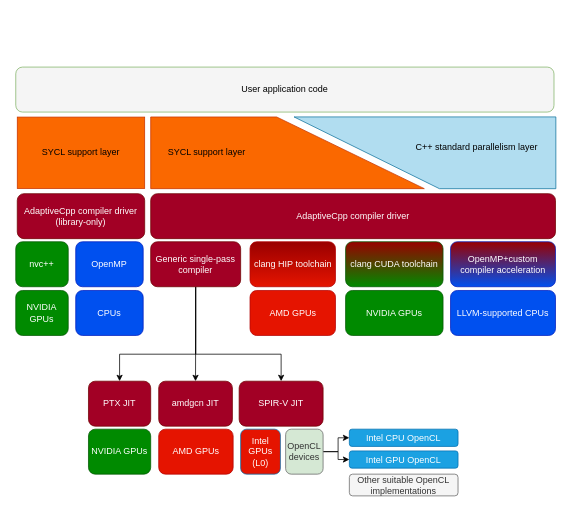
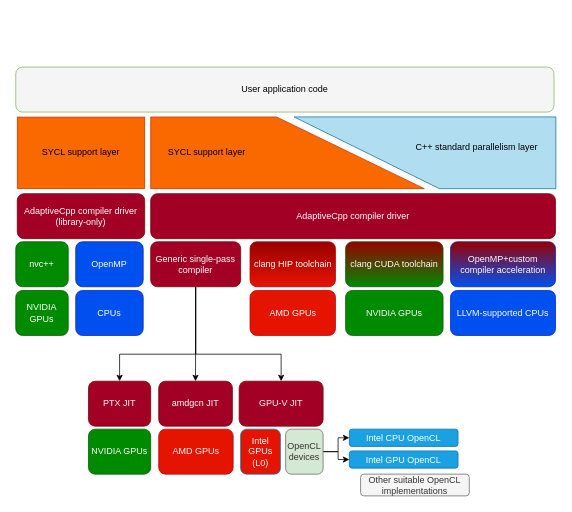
  <mxCell id="0" />
  <mxCell id="1" parent="0" />
  <mxCell id="2" value="" style="shape=manualInput;whiteSpace=wrap;html=1;rotation=90;size=197;fillColor=#fa6800;fontColor=#000000;strokeColor=#C73500;" parent="1" vertex="1"><mxGeometry x="334.7" y="20.84" width="95.62" height="365" as="geometry" /></mxCell>
  <mxCell id="3" value="" style="shape=manualInput;whiteSpace=wrap;html=1;rotation=-90;size=194;fillColor=#b1ddf0;strokeColor=#10739e;" parent="1" vertex="1"><mxGeometry x="517.97" y="28.71" width="95.74" height="349.26" as="geometry" /></mxCell>
  <mxCell id="4" value="SYCL support layer" style="text;html=1;strokeColor=none;fillColor=none;align=center;verticalAlign=middle;whiteSpace=wrap;rounded=0;" parent="1" vertex="1"><mxGeometry x="219.99" y="188.34" width="110.01" height="30" as="geometry" /></mxCell>
  <mxCell id="5" value="C++ standard parallelism layer" style="text;html=1;strokeColor=none;fillColor=none;align=center;verticalAlign=middle;whiteSpace=wrap;rounded=0;" parent="1" vertex="1"><mxGeometry x="550" y="180.87" width="170" height="30" as="geometry" /></mxCell>
  <mxCell id="6" value="AdaptiveCpp compiler driver" style="rounded=1;whiteSpace=wrap;html=1;fillColor=#a20025;fontColor=#ffffff;strokeColor=#6F0000;" parent="1" vertex="1"><mxGeometry x="200" y="257.87" width="540" height="60" as="geometry" /></mxCell>
  <mxCell id="7" value="nvc++" style="rounded=1;whiteSpace=wrap;html=1;fillColor=#008a00;fontColor=#ffffff;strokeColor=#005700;" parent="1" vertex="1"><mxGeometry x="20" y="322" width="70" height="60" as="geometry" /></mxCell>
  <mxCell id="8" value="clang CUDA toolchain" style="rounded=1;whiteSpace=wrap;html=1;fillColor=#008a00;fontColor=#ffffff;strokeColor=#005700;gradientColor=#990000;gradientDirection=north;" parent="1" vertex="1"><mxGeometry x="460" y="322" width="130" height="60" as="geometry" /></mxCell>
  <mxCell id="9" value="OpenMP+custom compiler acceleration" style="rounded=1;whiteSpace=wrap;html=1;fillColor=#0050ef;fontColor=#ffffff;strokeColor=#001DBC;gradientColor=#990000;gradientDirection=north;" parent="1" vertex="1"><mxGeometry x="600" y="322" width="140" height="60" as="geometry" /></mxCell>
  <mxCell id="10" value="clang HIP toolchain" style="rounded=1;whiteSpace=wrap;html=1;fillColor=#e51400;fontColor=#ffffff;strokeColor=#B20000;gradientColor=#990000;gradientDirection=north;" parent="1" vertex="1"><mxGeometry x="332.51" y="322" width="114" height="60" as="geometry" /></mxCell>
  <mxCell id="11" style="edgeStyle=orthogonalEdgeStyle;rounded=0;orthogonalLoop=1;jettySize=auto;html=1;entryX=0.5;entryY=0;entryDx=0;entryDy=0;" parent="1" source="14" target="24" edge="1"><mxGeometry relative="1" as="geometry"><mxPoint x="210" y="502" as="targetPoint" /><Array as="points"><mxPoint x="260" y="472" /><mxPoint x="159" y="472" /></Array></mxGeometry></mxCell>
  <mxCell id="12" style="edgeStyle=orthogonalEdgeStyle;rounded=0;orthogonalLoop=1;jettySize=auto;html=1;entryX=0.5;entryY=0;entryDx=0;entryDy=0;" parent="1" source="14" target="26" edge="1"><mxGeometry relative="1" as="geometry"><Array as="points"><mxPoint x="260" y="472" /><mxPoint x="374" y="472" /></Array></mxGeometry></mxCell>
  <mxCell id="13" style="edgeStyle=orthogonalEdgeStyle;rounded=0;orthogonalLoop=1;jettySize=auto;html=1;" parent="1" source="14" target="25" edge="1"><mxGeometry relative="1" as="geometry" /></mxCell>
  <mxCell id="14" value="Generic single-pass compiler" style="rounded=1;whiteSpace=wrap;html=1;fillColor=#a20025;fontColor=#ffffff;strokeColor=#6F0000;" parent="1" vertex="1"><mxGeometry x="200" y="322" width="120" height="60" as="geometry" /></mxCell>
  <mxCell id="15" value="OpenMP" style="rounded=1;whiteSpace=wrap;html=1;fillColor=#0050ef;fontColor=#ffffff;strokeColor=#001DBC;" parent="1" vertex="1"><mxGeometry x="100" y="322" width="90" height="60" as="geometry" /></mxCell>
  <mxCell id="16" value="AdaptiveCpp compiler driver (library-only)" style="rounded=1;whiteSpace=wrap;html=1;fillColor=#a20025;fontColor=#ffffff;strokeColor=#6F0000;" parent="1" vertex="1"><mxGeometry x="22.01" y="257.87" width="169.99" height="60" as="geometry" /></mxCell>
  <mxCell id="17" value="SYCL support layer" style="rounded=0;whiteSpace=wrap;html=1;fillColor=#fa6800;fontColor=#000000;strokeColor=#C73500;" parent="1" vertex="1"><mxGeometry x="22.01" y="155.68" width="169.99" height="95.32" as="geometry" /></mxCell>
  <mxCell id="18" value="NVIDIA GPUs" style="rounded=1;whiteSpace=wrap;html=1;fillColor=#008a00;fontColor=#ffffff;strokeColor=#005700;" parent="1" vertex="1"><mxGeometry x="20" y="387" width="70" height="60" as="geometry" /></mxCell>
  <mxCell id="19" value="CPUs" style="rounded=1;whiteSpace=wrap;html=1;fillColor=#0050ef;fontColor=#ffffff;strokeColor=#001DBC;" parent="1" vertex="1"><mxGeometry x="100" y="387" width="90" height="60" as="geometry" /></mxCell>
  <mxCell id="20" value="NVIDIA GPUs" style="rounded=1;whiteSpace=wrap;html=1;fillColor=#008a00;fontColor=#ffffff;strokeColor=#005700;" parent="1" vertex="1"><mxGeometry x="460" y="387" width="130" height="60" as="geometry" /></mxCell>
  <mxCell id="21" value="LLVM-supported CPUs" style="rounded=1;whiteSpace=wrap;html=1;fillColor=#0050ef;fontColor=#ffffff;strokeColor=#001DBC;" parent="1" vertex="1"><mxGeometry x="600" y="387" width="140" height="60" as="geometry" /></mxCell>
  <mxCell id="22" value="AMD GPUs" style="rounded=1;whiteSpace=wrap;html=1;fillColor=#e51400;fontColor=#ffffff;strokeColor=#B20000;" parent="1" vertex="1"><mxGeometry x="332.51" y="387" width="114" height="60" as="geometry" /></mxCell>
  <mxCell id="23" value="User application code" style="rounded=1;whiteSpace=wrap;html=1;fillColor=#f5f5f5;strokeColor=#82b366;" parent="1" vertex="1"><mxGeometry x="20" y="89" width="717.99" height="60" as="geometry" /></mxCell>
  <mxCell id="24" value="PTX JIT" style="rounded=1;whiteSpace=wrap;html=1;fillColor=#a20025;fontColor=#ffffff;strokeColor=#6F0000;" parent="1" vertex="1"><mxGeometry x="117" y="508" width="83" height="60" as="geometry" /></mxCell>
  <mxCell id="25" value="amdgcn JIT" style="rounded=1;whiteSpace=wrap;html=1;fillColor=#a20025;fontColor=#ffffff;strokeColor=#6F0000;" parent="1" vertex="1"><mxGeometry x="210.7" y="508" width="98.3" height="60" as="geometry" /></mxCell>
- <mxCell id="26" value="SPIR-V JIT" style="rounded=1;whiteSpace=wrap;html=1;fillColor=#a20025;fontColor=#ffffff;strokeColor=#6F0000;" parent="1" vertex="1"><mxGeometry x="318" y="508" width="112" height="60" as="geometry" /></mxCell>
+ <mxCell id="26" value="GPU-V JIT" style="rounded=1;whiteSpace=wrap;html=1;fillColor=#a20025;fontColor=#ffffff;strokeColor=#6F0000;" parent="1" vertex="1"><mxGeometry x="318" y="508" width="112" height="60" as="geometry" /></mxCell>
  <mxCell id="27" value="NVIDIA GPUs" style="rounded=1;whiteSpace=wrap;html=1;fillColor=#008a00;fontColor=#ffffff;strokeColor=#005700;" parent="1" vertex="1"><mxGeometry x="117" y="572" width="83" height="60" as="geometry" /></mxCell>
  <mxCell id="28" value="AMD GPUs" style="rounded=1;whiteSpace=wrap;html=1;fillColor=#e51400;fontColor=#ffffff;strokeColor=#B20000;" parent="1" vertex="1"><mxGeometry x="210.7" y="572" width="99.3" height="60" as="geometry" /></mxCell>
  <mxCell id="29" value="Intel GPUs (L0)" style="rounded=1;whiteSpace=wrap;html=1;fillColor=#e51400;fontColor=#ffffff;strokeColor=#006EAF;" parent="1" vertex="1"><mxGeometry x="320" y="572" width="53" height="60" as="geometry" /></mxCell>
  <mxCell id="30" style="edgeStyle=orthogonalEdgeStyle;rounded=0;orthogonalLoop=1;jettySize=auto;html=1;" parent="1" source="32" target="33" edge="1"><mxGeometry relative="1" as="geometry" /></mxCell>
  <mxCell id="31" style="edgeStyle=orthogonalEdgeStyle;rounded=0;orthogonalLoop=1;jettySize=auto;html=1;" parent="1" source="32" target="34" edge="1"><mxGeometry relative="1" as="geometry" /></mxCell>
  <mxCell id="32" value="OpenCL devices" style="rounded=1;whiteSpace=wrap;html=1;fillColor=#d5e8d4;strokeColor=#666666;fontColor=#333333;" parent="1" vertex="1"><mxGeometry x="380" y="572" width="50" height="60" as="geometry" /></mxCell>
  <mxCell id="33" value="Intel CPU OpenCL" style="rounded=1;whiteSpace=wrap;html=1;fillColor=#1ba1e2;fontColor=#ffffff;strokeColor=#006EAF;" parent="1" vertex="1"><mxGeometry x="465" y="572" width="145" height="23" as="geometry" /></mxCell>
  <mxCell id="34" value="Intel GPU OpenCL" style="rounded=1;whiteSpace=wrap;html=1;fillColor=#1ba1e2;fontColor=#ffffff;strokeColor=#006EAF;" parent="1" vertex="1"><mxGeometry x="465" y="601" width="145" height="23" as="geometry" /></mxCell>
- <mxCell id="35" value="Other suitable OpenCL implementations" style="rounded=1;whiteSpace=wrap;html=1;fillColor=#f5f5f5;fontColor=#333333;strokeColor=#666666;" parent="1" vertex="1"><mxGeometry x="465" y="632" width="145" height="29" as="geometry" /></mxCell>
+ <mxCell id="35" value="Other suitable OpenCL implementations" style="rounded=1;whiteSpace=wrap;html=1;fillColor=#f5f5f5;fontColor=#333333;strokeColor=#666666;" parent="1" vertex="1"><mxGeometry x="480" y="632" width="145" height="29" as="geometry" /></mxCell>
